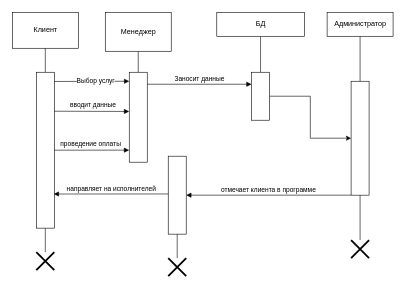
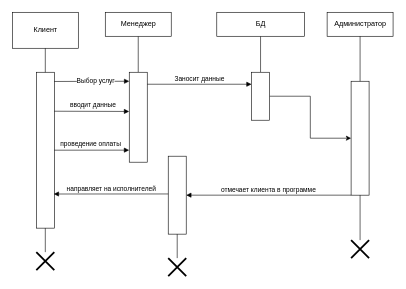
  <mxCell id="0" />
  <mxCell id="1" parent="0" />
  <mxCell id="2" value="Клиент" style="html=1;" parent="1" vertex="1"><mxGeometry x="20" y="20" width="110" height="60" as="geometry" /></mxCell>
  <mxCell id="3" style="edgeStyle=orthogonalEdgeStyle;rounded=0;orthogonalLoop=1;jettySize=auto;html=1;exitX=0.5;exitY=1;exitDx=0;exitDy=0;entryX=0.5;entryY=0;entryDx=0;entryDy=0;endArrow=none;endFill=0;" edge="1" parent="1" source="4" target="9"><mxGeometry relative="1" as="geometry" /></mxCell>
- <mxCell id="4" value="Менеджер" style="html=1;" parent="1" vertex="1"><mxGeometry x="175" y="20" width="110" height="65" as="geometry" /></mxCell>
+ <mxCell id="4" value="Менеджер" style="html=1;" parent="1" vertex="1"><mxGeometry x="175" y="20" width="110" height="40" as="geometry" /></mxCell>
  <mxCell id="5" style="edgeStyle=orthogonalEdgeStyle;rounded=0;orthogonalLoop=1;jettySize=auto;html=1;exitX=0.5;exitY=1;exitDx=0;exitDy=0;entryX=0.5;entryY=0;entryDx=0;entryDy=0;endArrow=none;endFill=0;" edge="1" parent="1" source="6" target="11"><mxGeometry relative="1" as="geometry" /></mxCell>
  <mxCell id="6" value="БД" style="html=1;" parent="1" vertex="1"><mxGeometry x="361" y="20" width="146" height="40" as="geometry" /></mxCell>
  <mxCell id="7" value="Администратор" style="html=1;" parent="1" vertex="1"><mxGeometry x="545" y="20" width="110" height="40" as="geometry" /></mxCell>
  <mxCell id="8" value="" style="html=1;" parent="1" vertex="1"><mxGeometry x="60" y="120" width="30" height="260" as="geometry" /></mxCell>
  <mxCell id="9" value="" style="html=1;" parent="1" vertex="1"><mxGeometry x="215" y="120" width="30" height="150" as="geometry" /></mxCell>
  <mxCell id="10" value="" style="edgeStyle=orthogonalEdgeStyle;rounded=0;orthogonalLoop=1;jettySize=auto;html=1;" parent="1" source="11" target="13" edge="1"><mxGeometry relative="1" as="geometry" /></mxCell>
  <mxCell id="11" value="" style="html=1;" parent="1" vertex="1"><mxGeometry x="419" y="120" width="30" height="80" as="geometry" /></mxCell>
  <mxCell id="12" value="" style="html=1;" parent="1" vertex="1"><mxGeometry x="280" y="260" width="30" height="130" as="geometry" /></mxCell>
  <mxCell id="13" value="" style="html=1;" parent="1" vertex="1"><mxGeometry x="585" y="135" width="30" height="190" as="geometry" /></mxCell>
  <mxCell id="14" value="" style="html=1;verticalAlign=bottom;endArrow=block;rounded=0;exitX=1;exitY=0.04;exitDx=0;exitDy=0;exitPerimeter=0;" parent="1" edge="1"><mxGeometry x="-0.033" y="-50" width="80" relative="1" as="geometry"><mxPoint x="90" y="135.4" as="sourcePoint" /><mxPoint x="215" y="135" as="targetPoint" /><mxPoint as="offset" /></mxGeometry></mxCell>
  <mxCell id="15" value="" style="html=1;verticalAlign=bottom;endArrow=block;rounded=0;entryX=-0.006;entryY=0.436;entryDx=0;entryDy=0;exitX=1;exitY=0.25;exitDx=0;exitDy=0;entryPerimeter=0;" parent="1" target="9" edge="1" source="8"><mxGeometry x="0.013" y="70" width="80" relative="1" as="geometry"><mxPoint x="90" y="189" as="sourcePoint" /><mxPoint x="185" y="190" as="targetPoint" /><Array as="points" /><mxPoint as="offset" /></mxGeometry></mxCell>
  <mxCell id="16" value="направляет на исполнителей" style="html=1;verticalAlign=bottom;endArrow=block;rounded=0;entryX=0.969;entryY=0.781;entryDx=0;entryDy=0;entryPerimeter=0;" parent="1" target="8" edge="1"><mxGeometry width="80" relative="1" as="geometry"><mxPoint x="280" y="323" as="sourcePoint" /><mxPoint x="95" y="323.06" as="targetPoint" /><Array as="points" /></mxGeometry></mxCell>
  <mxCell id="17" value="" style="shape=umlDestroy;whiteSpace=wrap;html=1;strokeWidth=3;strokeColor=default;" parent="1" vertex="1"><mxGeometry x="60" y="420" width="30" height="30" as="geometry" /></mxCell>
  <mxCell id="18" value="" style="shape=umlDestroy;whiteSpace=wrap;html=1;strokeWidth=3;strokeColor=default;" parent="1" vertex="1"><mxGeometry x="280" y="430" width="30" height="30" as="geometry" /></mxCell>
  <mxCell id="19" value="" style="endArrow=none;html=1;rounded=0;exitX=0.5;exitY=0;exitDx=0;exitDy=0;entryX=0.5;entryY=1;entryDx=0;entryDy=0;" parent="1" source="8" edge="1" target="2"><mxGeometry width="50" height="50" relative="1" as="geometry"><mxPoint x="205" y="250" as="sourcePoint" /><mxPoint x="78" y="60" as="targetPoint" /><Array as="points" /></mxGeometry></mxCell>
  <mxCell id="20" value="Заносит данные" style="html=1;verticalAlign=bottom;endArrow=block;rounded=0;entryX=0;entryY=0.25;entryDx=0;entryDy=0;" parent="1" target="11" edge="1"><mxGeometry width="80" relative="1" as="geometry"><mxPoint x="245" y="140" as="sourcePoint" /><mxPoint x="295" y="140" as="targetPoint" /></mxGeometry></mxCell>
  <mxCell id="21" value="" style="endArrow=none;html=1;rounded=0;entryX=0.5;entryY=1;entryDx=0;entryDy=0;" parent="1" target="8" edge="1" source="17"><mxGeometry width="50" height="50" relative="1" as="geometry"><mxPoint x="70" y="420" as="sourcePoint" /><mxPoint x="335" y="410" as="targetPoint" /><Array as="points" /></mxGeometry></mxCell>
  <mxCell id="22" value="" style="endArrow=none;html=1;rounded=0;entryX=0.5;entryY=1;entryDx=0;entryDy=0;exitX=0.5;exitY=0;exitDx=0;exitDy=0;" parent="1" source="13" target="7" edge="1"><mxGeometry width="50" height="50" relative="1" as="geometry"><mxPoint x="595" y="230" as="sourcePoint" /><mxPoint x="595" y="60" as="targetPoint" /><Array as="points" /></mxGeometry></mxCell>
  <mxCell id="23" value="" style="html=1;verticalAlign=bottom;endArrow=block;rounded=0;entryX=-0.006;entryY=0.866;entryDx=0;entryDy=0;entryPerimeter=0;exitX=1;exitY=0.5;exitDx=0;exitDy=0;" parent="1" target="9" edge="1" source="8"><mxGeometry x="-0.367" y="10" width="80" relative="1" as="geometry"><mxPoint x="88" y="250" as="sourcePoint" /><mxPoint x="195.5" y="200" as="targetPoint" /><Array as="points" /><mxPoint as="offset" /></mxGeometry></mxCell>
  <mxCell id="24" value="отмечает клиента в программе" style="html=1;verticalAlign=bottom;endArrow=block;rounded=0;exitX=0;exitY=1;exitDx=0;exitDy=0;entryX=1;entryY=0.5;entryDx=0;entryDy=0;" parent="1" source="13" target="12" edge="1"><mxGeometry width="80" relative="1" as="geometry"><mxPoint x="249" y="360" as="sourcePoint" /><mxPoint x="225" y="370" as="targetPoint" /></mxGeometry></mxCell>
  <mxCell id="25" value="" style="endArrow=none;html=1;rounded=0;entryX=0.5;entryY=1;entryDx=0;entryDy=0;" parent="1" target="13" edge="1"><mxGeometry width="50" height="50" relative="1" as="geometry"><mxPoint x="600" y="400" as="sourcePoint" /><mxPoint x="80" y="390" as="targetPoint" /><Array as="points" /></mxGeometry></mxCell>
  <mxCell id="26" value="" style="shape=umlDestroy;whiteSpace=wrap;html=1;strokeWidth=3;strokeColor=default;" parent="1" vertex="1"><mxGeometry x="585" y="400" width="30" height="30" as="geometry" /></mxCell>
  <mxCell id="27" value="" style="endArrow=none;html=1;rounded=0;entryX=0.5;entryY=1;entryDx=0;entryDy=0;" parent="1" source="18" target="12" edge="1"><mxGeometry width="50" height="50" relative="1" as="geometry"><mxPoint x="345" y="240" as="sourcePoint" /><mxPoint x="345" y="200" as="targetPoint" /></mxGeometry></mxCell>
  <mxCell id="28" value="&#10;&lt;span style=&quot;color: rgb(0, 0, 0); font-family: Helvetica; font-size: 11px; font-style: normal; font-variant-ligatures: normal; font-variant-caps: normal; font-weight: 400; letter-spacing: normal; orphans: 2; text-align: center; text-indent: 0px; text-transform: none; widows: 2; word-spacing: 0px; -webkit-text-stroke-width: 0px; background-color: rgb(255, 255, 255); text-decoration-thickness: initial; text-decoration-style: initial; text-decoration-color: initial; float: none; display: inline !important;&quot;&gt;проведение оплаты&lt;/span&gt;&#10;&#10;" style="text;html=1;strokeColor=none;fillColor=none;align=center;verticalAlign=middle;whiteSpace=wrap;rounded=0;" vertex="1" parent="1"><mxGeometry x="96" y="240" width="110" height="14" as="geometry" /></mxCell>
  <mxCell id="29" value="&lt;span style=&quot;font-size: 11px; background-color: rgb(255, 255, 255);&quot;&gt;вводит данные&lt;/span&gt;" style="text;html=1;strokeColor=none;fillColor=none;align=center;verticalAlign=middle;whiteSpace=wrap;rounded=0;" vertex="1" parent="1"><mxGeometry x="115" y="160" width="80" height="30" as="geometry" /></mxCell>
  <mxCell id="30" value="&lt;span style=&quot;font-size: 11px; background-color: rgb(255, 255, 255);&quot;&gt;Выбор услуг&lt;/span&gt;" style="text;html=1;strokeColor=none;fillColor=none;align=center;verticalAlign=middle;whiteSpace=wrap;rounded=0;" vertex="1" parent="1"><mxGeometry x="122" y="120" width="75" height="30" as="geometry" /></mxCell>
